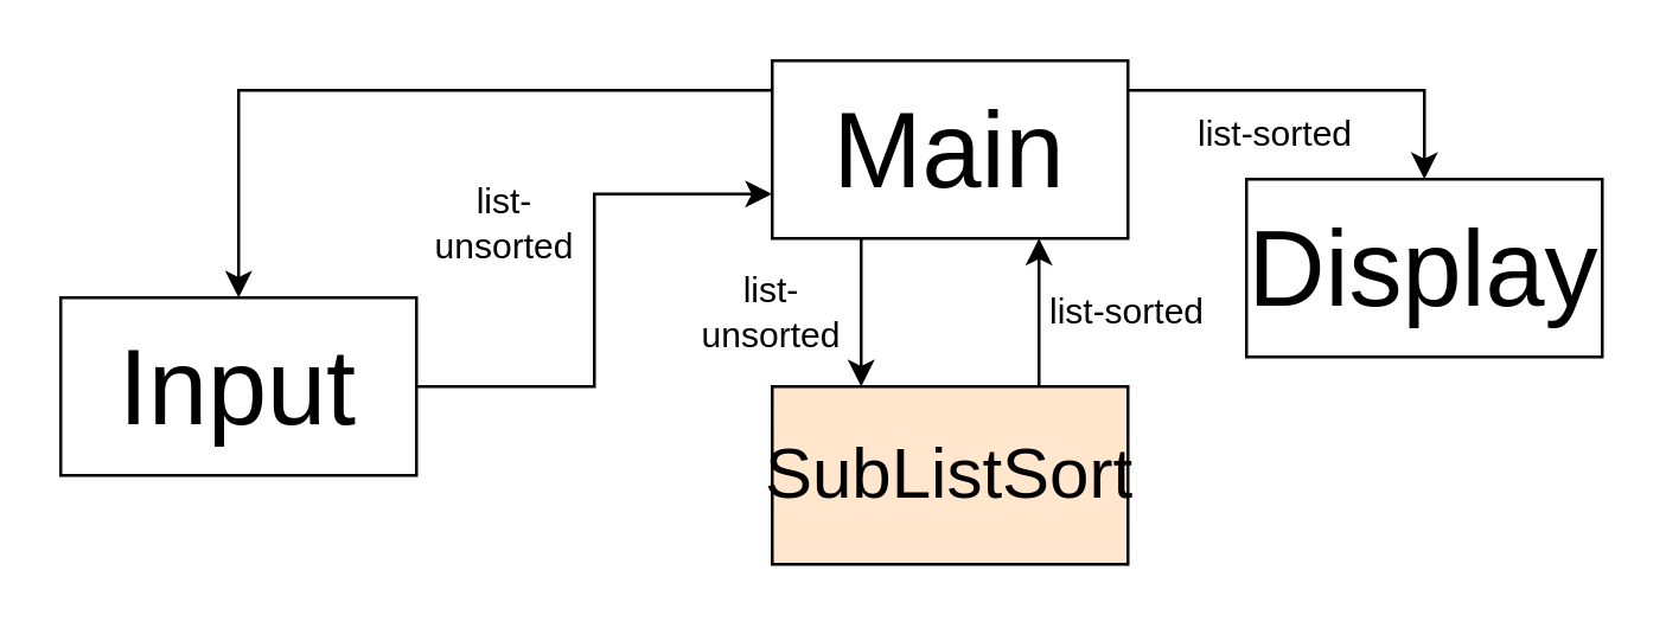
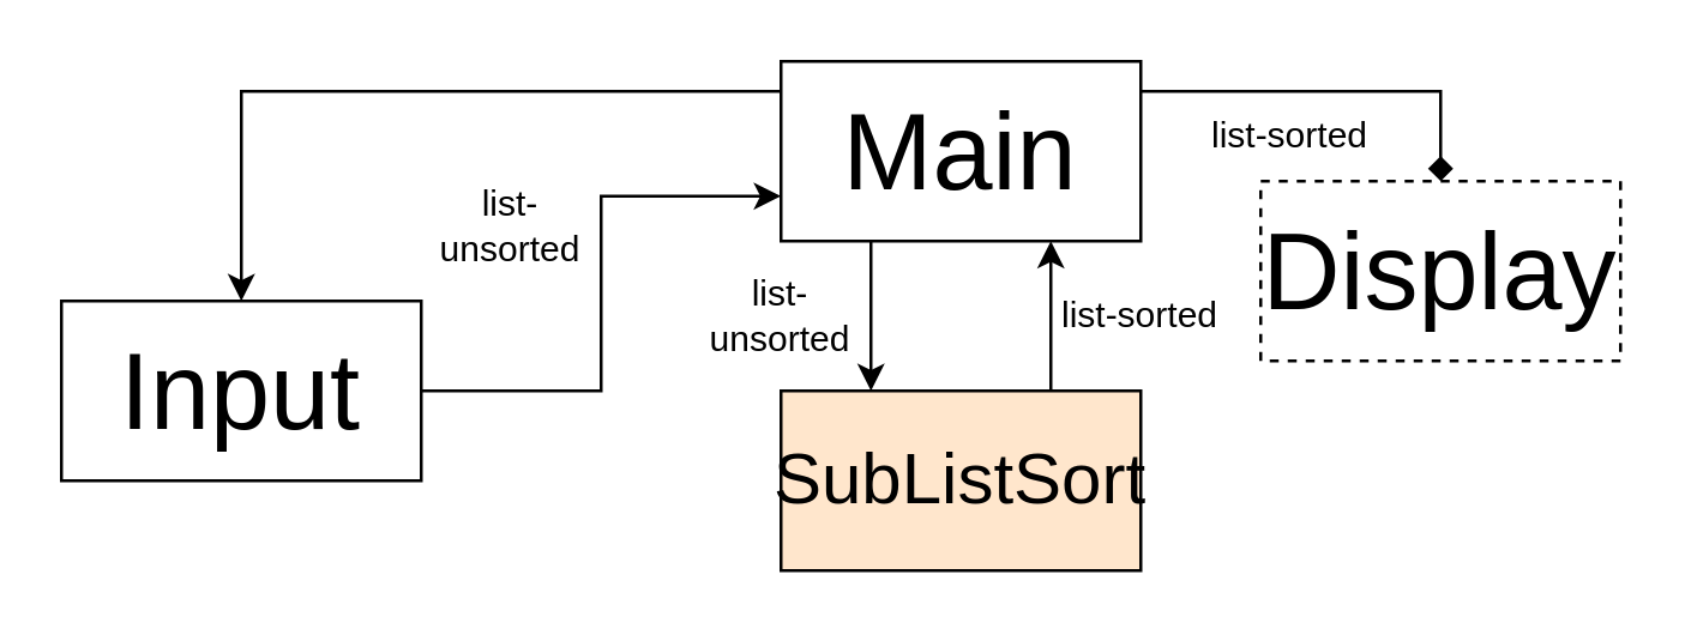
  <mxCell id="0" />
  <mxCell id="1" parent="0" />
  <mxCell id="2" value="" style="edgeStyle=orthogonalEdgeStyle;rounded=0;orthogonalLoop=1;jettySize=auto;html=1;" edge="1" parent="1" source="5" target="7"><mxGeometry relative="1" as="geometry"><Array as="points"><mxPoint x="80" y="30" /></Array></mxGeometry></mxCell>
- <mxCell id="3" value="" style="edgeStyle=orthogonalEdgeStyle;rounded=0;orthogonalLoop=1;jettySize=auto;html=1;" edge="1" parent="1" source="5" target="10"><mxGeometry relative="1" as="geometry"><Array as="points"><mxPoint x="480" y="30" /></Array></mxGeometry></mxCell>
+ <mxCell id="3" value="" style="edgeStyle=orthogonalEdgeStyle;rounded=0;orthogonalLoop=1;jettySize=auto;html=1;endArrow=diamond;" edge="1" parent="1" source="5" target="10"><mxGeometry relative="1" as="geometry"><Array as="points"><mxPoint x="480" y="30" /></Array></mxGeometry></mxCell>
  <mxCell id="4" style="edgeStyle=orthogonalEdgeStyle;rounded=0;orthogonalLoop=1;jettySize=auto;html=1;exitX=0.25;exitY=1;exitDx=0;exitDy=0;entryX=0.25;entryY=0;entryDx=0;entryDy=0;" edge="1" parent="1" source="5" target="9"><mxGeometry relative="1" as="geometry" /></mxCell>
  <mxCell id="5" value="&lt;font style=&quot;font-size: 36px;&quot;&gt;Main&lt;/font&gt;" style="rounded=0;whiteSpace=wrap;html=1;" vertex="1" parent="1"><mxGeometry x="260" y="20" width="120" height="60" as="geometry" /></mxCell>
  <mxCell id="6" style="edgeStyle=orthogonalEdgeStyle;rounded=0;orthogonalLoop=1;jettySize=auto;html=1;exitX=1;exitY=0.5;exitDx=0;exitDy=0;entryX=0;entryY=0.75;entryDx=0;entryDy=0;" edge="1" parent="1" source="7" target="5"><mxGeometry relative="1" as="geometry" /></mxCell>
  <mxCell id="7" value="&lt;font style=&quot;font-size: 36px;&quot;&gt;Input&lt;/font&gt;" style="whiteSpace=wrap;html=1;rounded=0;" vertex="1" parent="1"><mxGeometry x="20" y="100" width="120" height="60" as="geometry" /></mxCell>
  <mxCell id="8" style="edgeStyle=orthogonalEdgeStyle;rounded=0;orthogonalLoop=1;jettySize=auto;html=1;exitX=0.75;exitY=0;exitDx=0;exitDy=0;entryX=0.75;entryY=1;entryDx=0;entryDy=0;" edge="1" parent="1" source="9" target="5"><mxGeometry relative="1" as="geometry" /></mxCell>
  <mxCell id="9" value="&lt;font style=&quot;font-size: 24px;&quot;&gt;SubListSort&lt;/font&gt;" style="whiteSpace=wrap;html=1;rounded=0;fillColor=#ffe6cc;" vertex="1" parent="1"><mxGeometry x="260" y="130" width="120" height="60" as="geometry" /></mxCell>
- <mxCell id="10" value="&lt;font style=&quot;font-size: 36px;&quot;&gt;Display&lt;/font&gt;" style="whiteSpace=wrap;html=1;rounded=0;" vertex="1" parent="1"><mxGeometry x="420" y="60" width="120" height="60" as="geometry" /></mxCell>
+ <mxCell id="10" value="&lt;font style=&quot;font-size: 36px;&quot;&gt;Display&lt;/font&gt;" style="whiteSpace=wrap;html=1;rounded=0;dashed=1;" vertex="1" parent="1"><mxGeometry x="420" y="60" width="120" height="60" as="geometry" /></mxCell>
  <mxCell id="11" value="list-unsorted" style="text;html=1;strokeColor=none;fillColor=none;align=center;verticalAlign=middle;whiteSpace=wrap;rounded=0;" vertex="1" parent="1"><mxGeometry x="140" y="60" width="60" height="30" as="geometry" /></mxCell>
  <mxCell id="12" value="list-unsorted" style="text;html=1;strokeColor=none;fillColor=none;align=center;verticalAlign=middle;whiteSpace=wrap;rounded=0;" vertex="1" parent="1"><mxGeometry x="230" y="90" width="60" height="30" as="geometry" /></mxCell>
  <mxCell id="13" value="list-sorted" style="text;html=1;strokeColor=none;fillColor=none;align=center;verticalAlign=middle;whiteSpace=wrap;rounded=0;" vertex="1" parent="1"><mxGeometry x="350" y="90" width="60" height="30" as="geometry" /></mxCell>
  <mxCell id="14" value="list-sorted" style="text;html=1;strokeColor=none;fillColor=none;align=center;verticalAlign=middle;whiteSpace=wrap;rounded=0;" vertex="1" parent="1"><mxGeometry x="400" y="30" width="60" height="30" as="geometry" /></mxCell>
